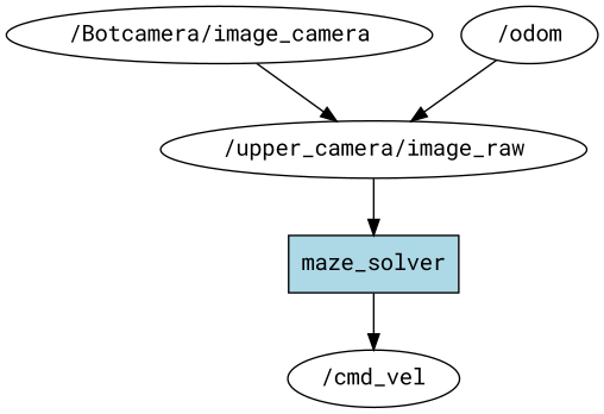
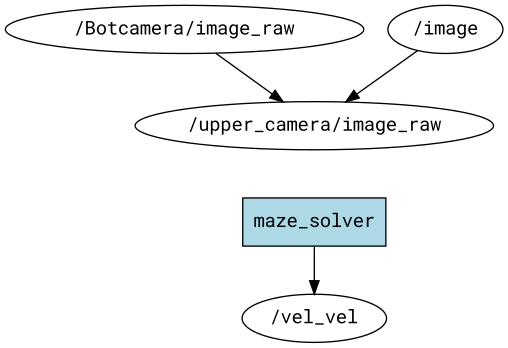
  digraph {
    fontname="Roboto Mono"
    rankdir=TB
    node [fillcolor=white fontname="Roboto Mono" shape=ellipse style=filled]
    edge [fontname="Roboto Mono"]
    maze_solver [fillcolor=lightblue shape=box]
-   "/cmd_vel"
+   "/cmd_vel" [label="/vel_vel"]
    "/upper_camera/image_raw"
-   "/Botcamera/image_raw" [label="/Botcamera/image_camera"]
-   "/odom"
+   "/Botcamera/image_raw"
+   "/odom" [label="/image"]
    maze_solver -> "/cmd_vel"
-   "/upper_camera/image_raw" -> maze_solver
    "/Botcamera/image_raw" -> "/upper_camera/image_raw"
    "/odom" -> "/upper_camera/image_raw"
  }
